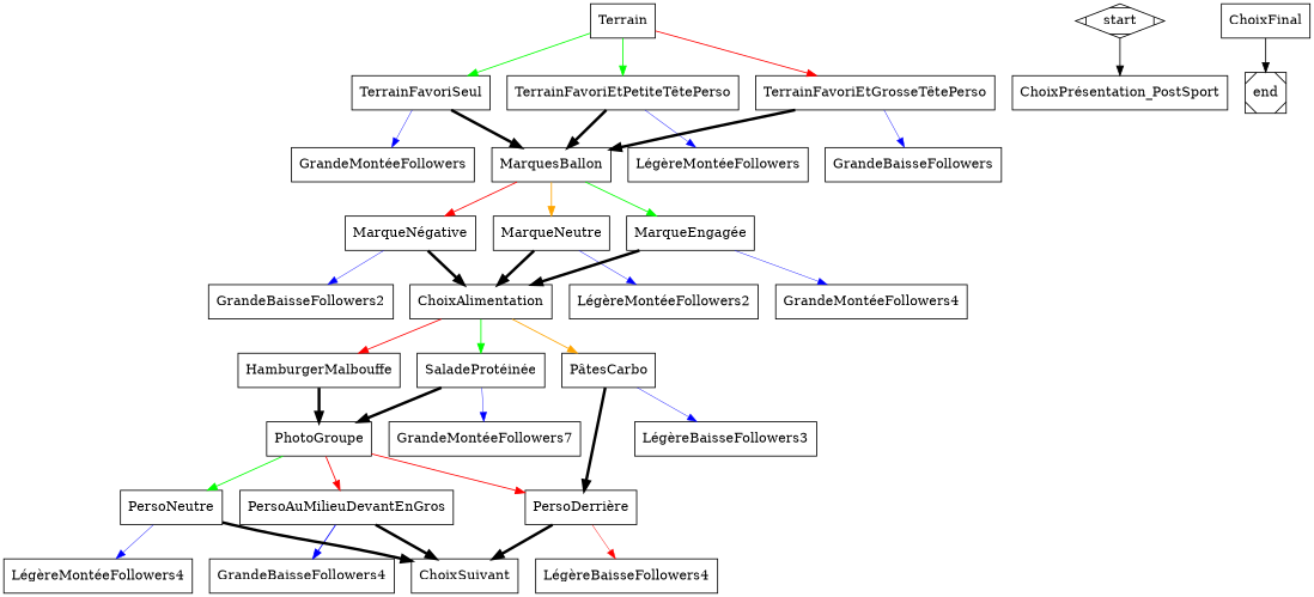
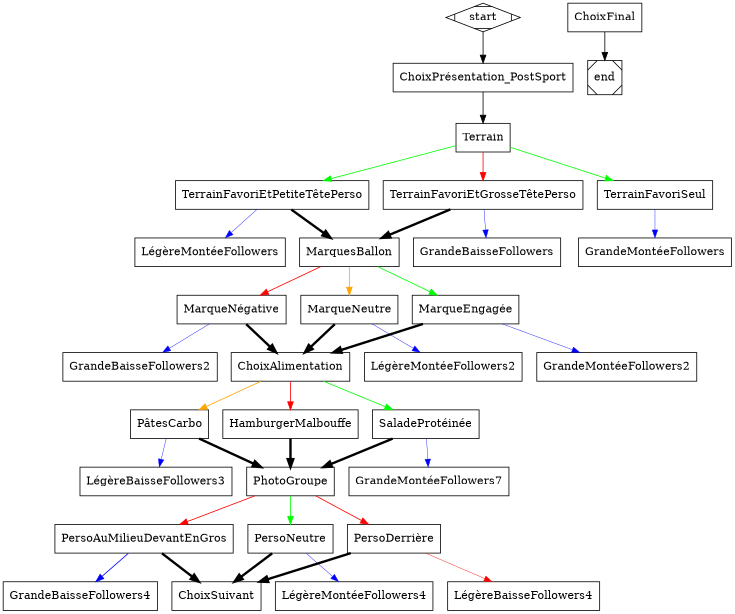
  digraph {
    node [shape=box]
    ChoixAlimentation
    HamburgerMalbouffe
    "PâtesCarbo"
    "SaladeProtéinée"
    PhotoGroupe
    "LégèreBaisseFollowers3"
    n7 [label="GrandeMontéeFollowers7"]
    Terrain
    TerrainFavoriSeul
    "TerrainFavoriEtPetiteTêtePerso"
    "TerrainFavoriEtGrosseTêtePerso"
    MarquesBallon
    "GrandeMontéeFollowers"
    "LégèreMontéeFollowers"
    GrandeBaisseFollowers
    start [shape=Mdiamond]
    "ChoixPrésentation_PostSport"
    "MarqueNégative"
    MarqueNeutre
    "MarqueEngagée"
    GrandeBaisseFollowers2
    "LégèreMontéeFollowers2"
-   "GrandeMontéeFollowers2" [label="GrandeMontéeFollowers4"]
+   "GrandeMontéeFollowers2"
    PersoAuMilieuDevantEnGros
    PersoNeutre
    "PersoDerrière"
    GrandeBaisseFollowers4
    ChoixSuivant
    "LégèreMontéeFollowers4"
    "LégèreBaisseFollowers4"
    end [shape=Msquare]
    ChoixFinal
    subgraph cluster_1 {
      color=lightgrey
      label=Athlete
      style=filled
    }
    ChoixAlimentation -> HamburgerMalbouffe [color=red]
    ChoixAlimentation -> "PâtesCarbo" [color=orange]
    ChoixAlimentation -> "SaladeProtéinée" [color=green]
    HamburgerMalbouffe -> PhotoGroupe [penwidth=3]
-   "PâtesCarbo" -> "PersoDerrière" [penwidth=3]
+   "PâtesCarbo" -> PhotoGroupe [penwidth=3]
    "PâtesCarbo" -> "LégèreBaisseFollowers3" [color=blue penwidth=0.5]
    "SaladeProtéinée" -> PhotoGroupe [penwidth=3]
    "SaladeProtéinée" -> n7 [color=blue penwidth=0.5]
    PhotoGroupe -> PersoAuMilieuDevantEnGros [color=red]
    PhotoGroupe -> PersoNeutre [color=green]
    PhotoGroupe -> "PersoDerrière" [color=red]
    Terrain -> TerrainFavoriSeul [color=green]
    Terrain -> "TerrainFavoriEtPetiteTêtePerso" [color=green]
    Terrain -> "TerrainFavoriEtGrosseTêtePerso" [color=red]
-   TerrainFavoriSeul -> MarquesBallon [penwidth=3]
    TerrainFavoriSeul -> "GrandeMontéeFollowers" [color=blue penwidth=0.5]
    "TerrainFavoriEtPetiteTêtePerso" -> MarquesBallon [penwidth=3]
    "TerrainFavoriEtPetiteTêtePerso" -> "LégèreMontéeFollowers" [color=blue penwidth=0.5]
    "TerrainFavoriEtGrosseTêtePerso" -> MarquesBallon [penwidth=3]
    "TerrainFavoriEtGrosseTêtePerso" -> GrandeBaisseFollowers [color=blue penwidth=0.5]
    MarquesBallon -> "MarqueNégative" [color=red]
    MarquesBallon -> MarqueNeutre [color=orange]
    MarquesBallon -> "MarqueEngagée" [color=green]
    start -> "ChoixPrésentation_PostSport"
+   "ChoixPrésentation_PostSport" -> Terrain
    "MarqueNégative" -> ChoixAlimentation [penwidth=3]
    "MarqueNégative" -> GrandeBaisseFollowers2 [color=blue penwidth=0.5]
    MarqueNeutre -> ChoixAlimentation [penwidth=3]
    MarqueNeutre -> "LégèreMontéeFollowers2" [color=blue penwidth=0.5]
    "MarqueEngagée" -> ChoixAlimentation [penwidth=3]
    "MarqueEngagée" -> "GrandeMontéeFollowers2" [color=blue penwidth=0.5]
    PersoAuMilieuDevantEnGros -> GrandeBaisseFollowers4 [color=blue]
    PersoAuMilieuDevantEnGros -> ChoixSuivant [penwidth=3]
    PersoNeutre -> ChoixSuivant [penwidth=3]
    PersoNeutre -> "LégèreMontéeFollowers4" [color=blue penwidth=0.5]
    "PersoDerrière" -> ChoixSuivant [penwidth=3]
    "PersoDerrière" -> "LégèreBaisseFollowers4" [color=red penwidth=0.5]
    ChoixFinal -> end
  }
